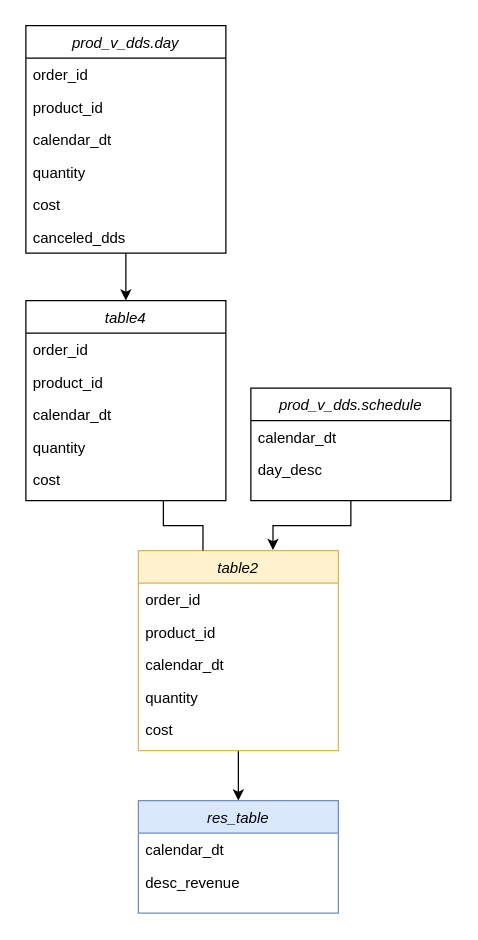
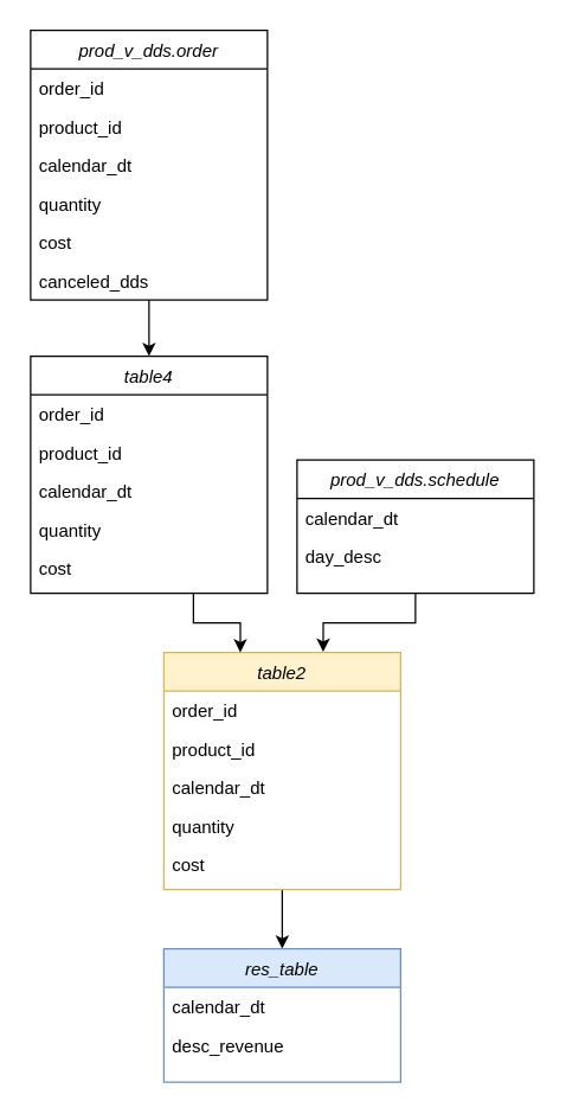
  <mxCell id="0" />
  <mxCell id="1" parent="0" />
  <mxCell id="2" value="table4" style="swimlane;fontStyle=2;align=center;verticalAlign=top;childLayout=stackLayout;horizontal=1;startSize=26;horizontalStack=0;resizeParent=1;resizeLast=0;collapsible=1;marginBottom=0;rounded=0;shadow=0;strokeWidth=1;" vertex="1" parent="1"><mxGeometry x="20" y="240" width="160" height="160" as="geometry"><mxRectangle x="220" y="120" width="160" height="26" as="alternateBounds" /></mxGeometry></mxCell>
  <mxCell id="3" value="order_id" style="text;align=left;verticalAlign=top;spacingLeft=4;spacingRight=4;overflow=hidden;rotatable=0;points=[[0,0.5],[1,0.5]];portConstraint=eastwest;" vertex="1" parent="2"><mxGeometry y="26" width="160" height="26" as="geometry" /></mxCell>
  <mxCell id="4" value="product_id" style="text;align=left;verticalAlign=top;spacingLeft=4;spacingRight=4;overflow=hidden;rotatable=0;points=[[0,0.5],[1,0.5]];portConstraint=eastwest;" vertex="1" parent="2"><mxGeometry y="52" width="160" height="26" as="geometry" /></mxCell>
  <mxCell id="5" value="calendar_dt" style="text;align=left;verticalAlign=top;spacingLeft=4;spacingRight=4;overflow=hidden;rotatable=0;points=[[0,0.5],[1,0.5]];portConstraint=eastwest;rounded=0;shadow=0;html=0;" vertex="1" parent="2"><mxGeometry y="78" width="160" height="26" as="geometry" /></mxCell>
  <mxCell id="6" value="quantity" style="text;align=left;verticalAlign=top;spacingLeft=4;spacingRight=4;overflow=hidden;rotatable=0;points=[[0,0.5],[1,0.5]];portConstraint=eastwest;rounded=0;shadow=0;html=0;" vertex="1" parent="2"><mxGeometry y="104" width="160" height="26" as="geometry" /></mxCell>
  <mxCell id="7" value="cost" style="text;align=left;verticalAlign=top;spacingLeft=4;spacingRight=4;overflow=hidden;rotatable=0;points=[[0,0.5],[1,0.5]];portConstraint=eastwest;rounded=0;shadow=0;html=0;" vertex="1" parent="2"><mxGeometry y="130" width="160" height="26" as="geometry" /></mxCell>
  <mxCell id="8" style="edgeStyle=orthogonalEdgeStyle;rounded=0;orthogonalLoop=1;jettySize=auto;html=1;entryX=0.5;entryY=0;entryDx=0;entryDy=0;" edge="1" parent="1" source="9" target="2"><mxGeometry relative="1" as="geometry" /></mxCell>
- <mxCell id="9" value="prod_v_dds.day" style="swimlane;fontStyle=2;align=center;verticalAlign=top;childLayout=stackLayout;horizontal=1;startSize=26;horizontalStack=0;resizeParent=1;resizeLast=0;collapsible=1;marginBottom=0;rounded=0;shadow=0;strokeWidth=1;" vertex="1" parent="1"><mxGeometry x="20" width="160" height="182" as="geometry" y="20"><mxRectangle x="220" y="120" width="160" height="26" as="alternateBounds" /></mxGeometry></mxCell>
+ <mxCell id="9" value="prod_v_dds.order" style="swimlane;fontStyle=2;align=center;verticalAlign=top;childLayout=stackLayout;horizontal=1;startSize=26;horizontalStack=0;resizeParent=1;resizeLast=0;collapsible=1;marginBottom=0;rounded=0;shadow=0;strokeWidth=1;" vertex="1" parent="1"><mxGeometry x="20" width="160" height="182" as="geometry" y="20"><mxRectangle x="220" y="120" width="160" height="26" as="alternateBounds" /></mxGeometry></mxCell>
  <mxCell id="10" value="order_id" style="text;align=left;verticalAlign=top;spacingLeft=4;spacingRight=4;overflow=hidden;rotatable=0;points=[[0,0.5],[1,0.5]];portConstraint=eastwest;" vertex="1" parent="9"><mxGeometry y="26" width="160" height="26" as="geometry" /></mxCell>
  <mxCell id="11" value="product_id" style="text;align=left;verticalAlign=top;spacingLeft=4;spacingRight=4;overflow=hidden;rotatable=0;points=[[0,0.5],[1,0.5]];portConstraint=eastwest;" vertex="1" parent="9"><mxGeometry y="52" width="160" height="26" as="geometry" /></mxCell>
  <mxCell id="12" value="calendar_dt" style="text;align=left;verticalAlign=top;spacingLeft=4;spacingRight=4;overflow=hidden;rotatable=0;points=[[0,0.5],[1,0.5]];portConstraint=eastwest;rounded=0;shadow=0;html=0;" vertex="1" parent="9"><mxGeometry y="78" width="160" height="26" as="geometry" /></mxCell>
  <mxCell id="13" value="quantity" style="text;align=left;verticalAlign=top;spacingLeft=4;spacingRight=4;overflow=hidden;rotatable=0;points=[[0,0.5],[1,0.5]];portConstraint=eastwest;rounded=0;shadow=0;html=0;" vertex="1" parent="9"><mxGeometry y="104" width="160" height="26" as="geometry" /></mxCell>
  <mxCell id="14" value="cost" style="text;align=left;verticalAlign=top;spacingLeft=4;spacingRight=4;overflow=hidden;rotatable=0;points=[[0,0.5],[1,0.5]];portConstraint=eastwest;rounded=0;shadow=0;html=0;" vertex="1" parent="9"><mxGeometry y="130" width="160" height="26" as="geometry" /></mxCell>
  <mxCell id="15" value="canceled_dds" style="text;align=left;verticalAlign=top;spacingLeft=4;spacingRight=4;overflow=hidden;rotatable=0;points=[[0,0.5],[1,0.5]];portConstraint=eastwest;rounded=0;shadow=0;html=0;" vertex="1" parent="9"><mxGeometry y="156" width="160" height="26" as="geometry" /></mxCell>
  <mxCell id="16" value="prod_v_dds.schedule" style="swimlane;fontStyle=2;align=center;verticalAlign=top;childLayout=stackLayout;horizontal=1;startSize=26;horizontalStack=0;resizeParent=1;resizeLast=0;collapsible=1;marginBottom=0;rounded=0;shadow=0;strokeWidth=1;" vertex="1" parent="1"><mxGeometry x="200" y="310" width="160" height="90" as="geometry"><mxRectangle x="220" y="120" width="160" height="26" as="alternateBounds" /></mxGeometry></mxCell>
  <mxCell id="17" value="calendar_dt" style="text;align=left;verticalAlign=top;spacingLeft=4;spacingRight=4;overflow=hidden;rotatable=0;points=[[0,0.5],[1,0.5]];portConstraint=eastwest;" vertex="1" parent="16"><mxGeometry y="26" width="160" height="26" as="geometry" /></mxCell>
  <mxCell id="18" value="day_desc" style="text;align=left;verticalAlign=top;spacingLeft=4;spacingRight=4;overflow=hidden;rotatable=0;points=[[0,0.5],[1,0.5]];portConstraint=eastwest;" vertex="1" parent="16"><mxGeometry y="52" width="160" height="26" as="geometry" /></mxCell>
  <mxCell id="19" style="edgeStyle=orthogonalEdgeStyle;rounded=0;orthogonalLoop=1;jettySize=auto;html=1;" edge="1" parent="1" source="20" target="28"><mxGeometry relative="1" as="geometry" /></mxCell>
  <mxCell id="20" value="table2" style="swimlane;fontStyle=2;align=center;verticalAlign=top;childLayout=stackLayout;horizontal=1;startSize=26;horizontalStack=0;resizeParent=1;resizeLast=0;collapsible=1;marginBottom=0;rounded=0;shadow=0;strokeWidth=1;fillColor=#fff2cc;strokeColor=#d6b656;" vertex="1" parent="1"><mxGeometry x="110" y="440" width="160" height="160" as="geometry"><mxRectangle x="220" y="120" width="160" height="26" as="alternateBounds" /></mxGeometry></mxCell>
  <mxCell id="21" value="order_id" style="text;align=left;verticalAlign=top;spacingLeft=4;spacingRight=4;overflow=hidden;rotatable=0;points=[[0,0.5],[1,0.5]];portConstraint=eastwest;" vertex="1" parent="20"><mxGeometry y="26" width="160" height="26" as="geometry" /></mxCell>
  <mxCell id="22" value="product_id" style="text;align=left;verticalAlign=top;spacingLeft=4;spacingRight=4;overflow=hidden;rotatable=0;points=[[0,0.5],[1,0.5]];portConstraint=eastwest;" vertex="1" parent="20"><mxGeometry y="52" width="160" height="26" as="geometry" /></mxCell>
  <mxCell id="23" value="calendar_dt" style="text;align=left;verticalAlign=top;spacingLeft=4;spacingRight=4;overflow=hidden;rotatable=0;points=[[0,0.5],[1,0.5]];portConstraint=eastwest;rounded=0;shadow=0;html=0;" vertex="1" parent="20"><mxGeometry y="78" width="160" height="26" as="geometry" /></mxCell>
  <mxCell id="24" value="quantity" style="text;align=left;verticalAlign=top;spacingLeft=4;spacingRight=4;overflow=hidden;rotatable=0;points=[[0,0.5],[1,0.5]];portConstraint=eastwest;rounded=0;shadow=0;html=0;" vertex="1" parent="20"><mxGeometry y="104" width="160" height="26" as="geometry" /></mxCell>
  <mxCell id="25" value="cost" style="text;align=left;verticalAlign=top;spacingLeft=4;spacingRight=4;overflow=hidden;rotatable=0;points=[[0,0.5],[1,0.5]];portConstraint=eastwest;rounded=0;shadow=0;html=0;" vertex="1" parent="20"><mxGeometry y="130" width="160" height="26" as="geometry" /></mxCell>
- <mxCell id="26" style="edgeStyle=orthogonalEdgeStyle;rounded=0;orthogonalLoop=1;jettySize=auto;html=1;entryX=0.323;entryY=0;entryDx=0;entryDy=0;entryPerimeter=0;endArrow=none;" edge="1" parent="1" source="2" target="20"><mxGeometry relative="1" as="geometry"><Array as="points"><mxPoint x="130" y="420" /><mxPoint x="162" y="420" /></Array></mxGeometry></mxCell>
+ <mxCell id="26" style="edgeStyle=orthogonalEdgeStyle;rounded=0;orthogonalLoop=1;jettySize=auto;html=1;entryX=0.323;entryY=0;entryDx=0;entryDy=0;entryPerimeter=0;" edge="1" parent="1" source="2" target="20"><mxGeometry relative="1" as="geometry"><Array as="points"><mxPoint x="130" y="420" /><mxPoint x="162" y="420" /></Array></mxGeometry></mxCell>
  <mxCell id="27" style="edgeStyle=orthogonalEdgeStyle;rounded=0;orthogonalLoop=1;jettySize=auto;html=1;entryX=0.673;entryY=-0.003;entryDx=0;entryDy=0;entryPerimeter=0;" edge="1" parent="1" source="16" target="20"><mxGeometry relative="1" as="geometry" /></mxCell>
  <mxCell id="28" value="res_table" style="swimlane;fontStyle=2;align=center;verticalAlign=top;childLayout=stackLayout;horizontal=1;startSize=26;horizontalStack=0;resizeParent=1;resizeLast=0;collapsible=1;marginBottom=0;rounded=0;shadow=0;strokeWidth=1;fillColor=#dae8fc;strokeColor=#6c8ebf;" vertex="1" parent="1"><mxGeometry x="110" y="640" width="160" height="90" as="geometry"><mxRectangle x="220" y="120" width="160" height="26" as="alternateBounds" /></mxGeometry></mxCell>
  <mxCell id="29" value="calendar_dt" style="text;align=left;verticalAlign=top;spacingLeft=4;spacingRight=4;overflow=hidden;rotatable=0;points=[[0,0.5],[1,0.5]];portConstraint=eastwest;" vertex="1" parent="28"><mxGeometry y="26" width="160" height="26" as="geometry" /></mxCell>
  <mxCell id="30" value="desc_revenue" style="text;align=left;verticalAlign=top;spacingLeft=4;spacingRight=4;overflow=hidden;rotatable=0;points=[[0,0.5],[1,0.5]];portConstraint=eastwest;" vertex="1" parent="28"><mxGeometry y="52" width="160" height="26" as="geometry" /></mxCell>
